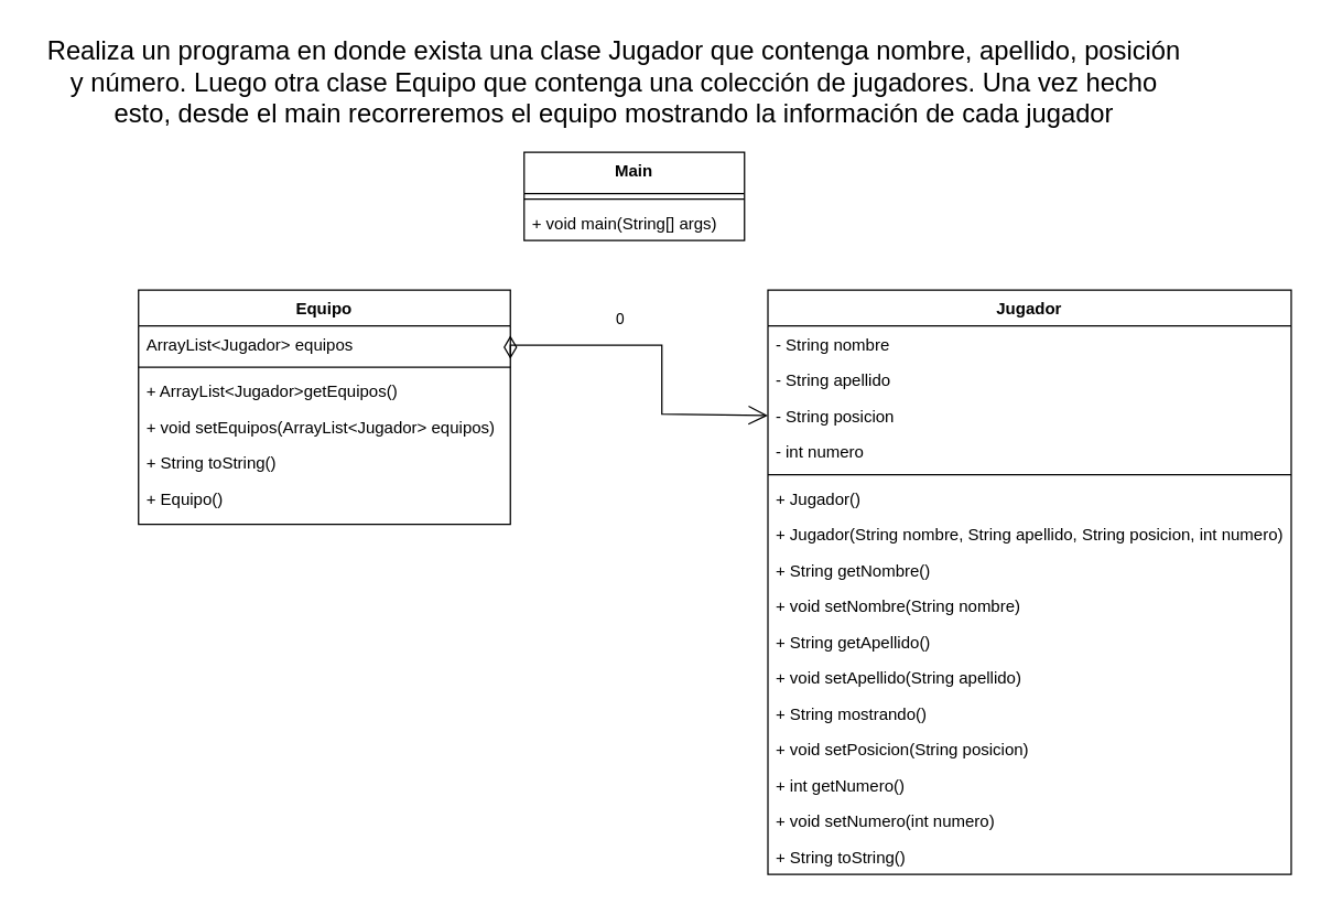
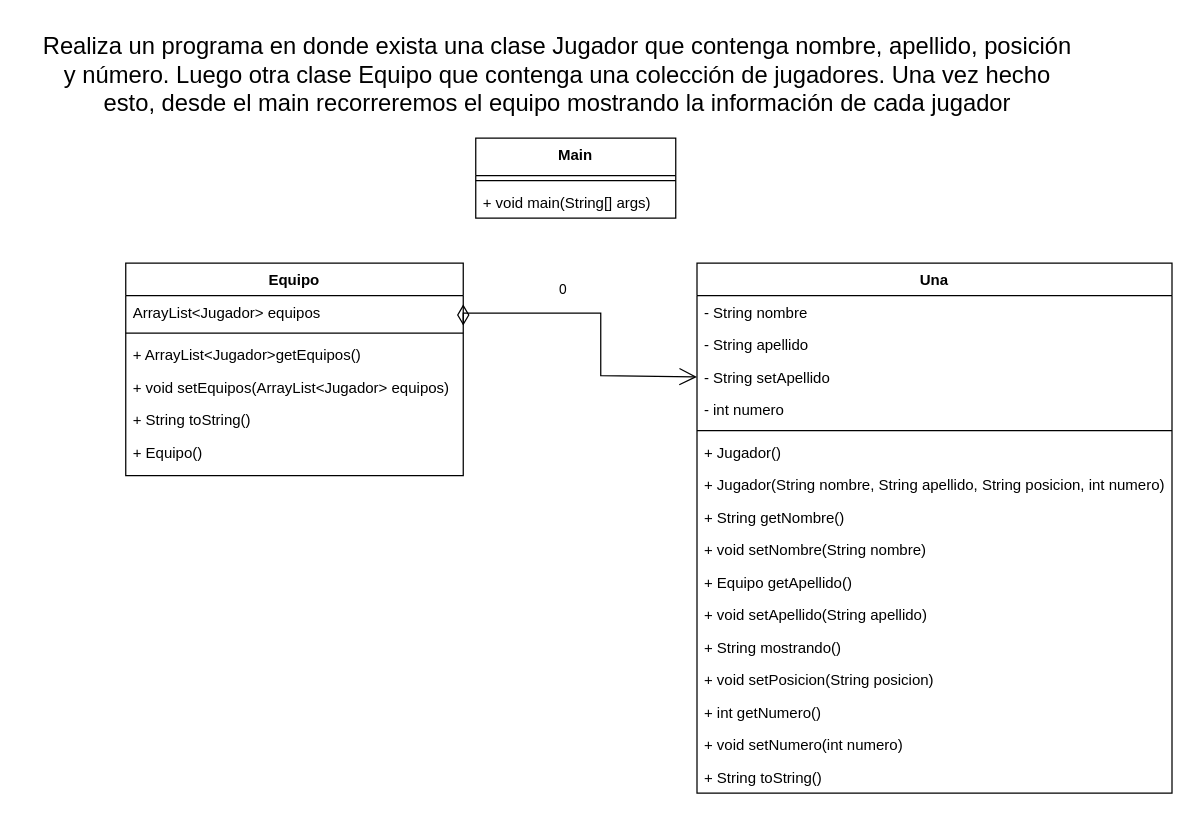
  <mxCell id="0" />
  <mxCell id="1" parent="0" />
  <mxCell id="2" value="Equipo" style="swimlane;fontStyle=1;align=center;verticalAlign=top;childLayout=stackLayout;horizontal=1;startSize=26;horizontalStack=0;resizeParent=1;resizeParentMax=0;resizeLast=0;collapsible=1;marginBottom=0;" vertex="1" parent="1"><mxGeometry x="100" y="210" width="270" height="170" as="geometry"><mxRectangle x="190" y="-470" width="80" height="30" as="alternateBounds" /></mxGeometry></mxCell>
  <mxCell id="3" value="ArrayList&lt;Jugador&gt; equipos" style="text;strokeColor=none;fillColor=none;align=left;verticalAlign=top;spacingLeft=4;spacingRight=4;overflow=hidden;rotatable=0;points=[[0,0.5,0,0,0],[0.83,0.73,0,0,0]];portConstraint=eastwest;" vertex="1" parent="2"><mxGeometry y="26" width="270" height="26" as="geometry" /></mxCell>
  <mxCell id="4" value="" style="line;strokeWidth=1;fillColor=none;align=left;verticalAlign=middle;spacingTop=-1;spacingLeft=3;spacingRight=3;rotatable=0;labelPosition=right;points=[];portConstraint=eastwest;strokeColor=inherit;" vertex="1" parent="2"><mxGeometry y="52" width="270" height="8" as="geometry" /></mxCell>
  <mxCell id="5" value="+ ArrayList&lt;Jugador&gt;getEquipos()" style="text;strokeColor=none;fillColor=none;align=left;verticalAlign=top;spacingLeft=4;spacingRight=4;overflow=hidden;rotatable=0;points=[[0,0.5],[1,0.5]];portConstraint=eastwest;" vertex="1" parent="2"><mxGeometry y="60" width="270" height="26" as="geometry" /></mxCell>
  <mxCell id="6" value="+ void setEquipos(ArrayList&lt;Jugador&gt; equipos)" style="text;strokeColor=none;fillColor=none;align=left;verticalAlign=top;spacingLeft=4;spacingRight=4;overflow=hidden;rotatable=0;points=[[0,0.5],[1,0.5]];portConstraint=eastwest;" vertex="1" parent="2"><mxGeometry y="86" width="270" height="26" as="geometry" /></mxCell>
  <mxCell id="7" value="+ String toString()" style="text;strokeColor=none;fillColor=none;align=left;verticalAlign=top;spacingLeft=4;spacingRight=4;overflow=hidden;rotatable=0;points=[[0,0.5],[1,0.5]];portConstraint=eastwest;" vertex="1" parent="2"><mxGeometry y="112" width="270" height="26" as="geometry" /></mxCell>
  <mxCell id="8" value="+ Equipo()&#10;" style="text;strokeColor=none;fillColor=none;align=left;verticalAlign=top;spacingLeft=4;spacingRight=4;overflow=hidden;rotatable=0;points=[[0,0.5],[1,0.5]];portConstraint=eastwest;" vertex="1" parent="2"><mxGeometry y="138" width="270" height="32" as="geometry" /></mxCell>
- <mxCell id="9" value="Jugador" style="swimlane;fontStyle=1;align=center;verticalAlign=top;childLayout=stackLayout;horizontal=1;startSize=26;horizontalStack=0;resizeParent=1;resizeParentMax=0;resizeLast=0;collapsible=1;marginBottom=0;" vertex="1" parent="1"><mxGeometry x="557" y="210" width="380" height="424" as="geometry" /></mxCell>
+ <mxCell id="9" value="Una" style="swimlane;fontStyle=1;align=center;verticalAlign=top;childLayout=stackLayout;horizontal=1;startSize=26;horizontalStack=0;resizeParent=1;resizeParentMax=0;resizeLast=0;collapsible=1;marginBottom=0;" vertex="1" parent="1"><mxGeometry x="557" y="210" width="380" height="424" as="geometry" /></mxCell>
  <mxCell id="10" value="- String nombre" style="text;strokeColor=none;fillColor=none;align=left;verticalAlign=top;spacingLeft=4;spacingRight=4;overflow=hidden;rotatable=0;points=[[0,0.5],[1,0.5]];portConstraint=eastwest;" vertex="1" parent="9"><mxGeometry y="26" width="380" height="26" as="geometry" /></mxCell>
  <mxCell id="11" value="- String apellido" style="text;strokeColor=none;fillColor=none;align=left;verticalAlign=top;spacingLeft=4;spacingRight=4;overflow=hidden;rotatable=0;points=[[0,0.5],[1,0.5]];portConstraint=eastwest;" vertex="1" parent="9"><mxGeometry y="52" width="380" height="26" as="geometry" /></mxCell>
- <mxCell id="12" value="- String posicion" style="text;strokeColor=none;fillColor=none;align=left;verticalAlign=top;spacingLeft=4;spacingRight=4;overflow=hidden;rotatable=0;points=[[0,0.5],[1,0.5]];portConstraint=eastwest;" vertex="1" parent="9"><mxGeometry y="78" width="380" height="26" as="geometry" /></mxCell>
+ <mxCell id="12" value="- String setApellido" style="text;strokeColor=none;fillColor=none;align=left;verticalAlign=top;spacingLeft=4;spacingRight=4;overflow=hidden;rotatable=0;points=[[0,0.5],[1,0.5]];portConstraint=eastwest;" vertex="1" parent="9"><mxGeometry y="78" width="380" height="26" as="geometry" /></mxCell>
  <mxCell id="13" value="- int numero" style="text;strokeColor=none;fillColor=none;align=left;verticalAlign=top;spacingLeft=4;spacingRight=4;overflow=hidden;rotatable=0;points=[[0,0.5],[1,0.5]];portConstraint=eastwest;" vertex="1" parent="9"><mxGeometry y="104" width="380" height="26" as="geometry" /></mxCell>
  <mxCell id="14" value="" style="line;strokeWidth=1;fillColor=none;align=left;verticalAlign=middle;spacingTop=-1;spacingLeft=3;spacingRight=3;rotatable=0;labelPosition=right;points=[];portConstraint=eastwest;strokeColor=inherit;" vertex="1" parent="9"><mxGeometry y="130" width="380" height="8" as="geometry" /></mxCell>
  <mxCell id="15" value="+ Jugador()" style="text;strokeColor=none;fillColor=none;align=left;verticalAlign=top;spacingLeft=4;spacingRight=4;overflow=hidden;rotatable=0;points=[[0,0.5],[1,0.5]];portConstraint=eastwest;" vertex="1" parent="9"><mxGeometry y="138" width="380" height="26" as="geometry" /></mxCell>
  <mxCell id="16" value="+ Jugador(String nombre, String apellido, String posicion, int numero)" style="text;strokeColor=none;fillColor=none;align=left;verticalAlign=top;spacingLeft=4;spacingRight=4;overflow=hidden;rotatable=0;points=[[0,0.5],[1,0.5]];portConstraint=eastwest;" vertex="1" parent="9"><mxGeometry y="164" width="380" height="26" as="geometry" /></mxCell>
  <mxCell id="17" value="+ String getNombre()" style="text;strokeColor=none;fillColor=none;align=left;verticalAlign=top;spacingLeft=4;spacingRight=4;overflow=hidden;rotatable=0;points=[[0,0.5],[1,0.5]];portConstraint=eastwest;" vertex="1" parent="9"><mxGeometry y="190" width="380" height="26" as="geometry" /></mxCell>
  <mxCell id="18" value="+ void setNombre(String nombre)" style="text;strokeColor=none;fillColor=none;align=left;verticalAlign=top;spacingLeft=4;spacingRight=4;overflow=hidden;rotatable=0;points=[[0,0.5],[1,0.5]];portConstraint=eastwest;" vertex="1" parent="9"><mxGeometry y="216" width="380" height="26" as="geometry" /></mxCell>
- <mxCell id="19" value="+ String getApellido()" style="text;strokeColor=none;fillColor=none;align=left;verticalAlign=top;spacingLeft=4;spacingRight=4;overflow=hidden;rotatable=0;points=[[0,0.5],[1,0.5]];portConstraint=eastwest;" vertex="1" parent="9"><mxGeometry y="242" width="380" height="26" as="geometry" /></mxCell>
+ <mxCell id="19" value="+ Equipo getApellido()" style="text;strokeColor=none;fillColor=none;align=left;verticalAlign=top;spacingLeft=4;spacingRight=4;overflow=hidden;rotatable=0;points=[[0,0.5],[1,0.5]];portConstraint=eastwest;" vertex="1" parent="9"><mxGeometry y="242" width="380" height="26" as="geometry" /></mxCell>
  <mxCell id="20" value="+ void setApellido(String apellido)" style="text;strokeColor=none;fillColor=none;align=left;verticalAlign=top;spacingLeft=4;spacingRight=4;overflow=hidden;rotatable=0;points=[[0,0.5],[1,0.5]];portConstraint=eastwest;" vertex="1" parent="9"><mxGeometry y="268" width="380" height="26" as="geometry" /></mxCell>
  <mxCell id="21" value="+ String mostrando()" style="text;strokeColor=none;fillColor=none;align=left;verticalAlign=top;spacingLeft=4;spacingRight=4;overflow=hidden;rotatable=0;points=[[0,0.5],[1,0.5]];portConstraint=eastwest;" vertex="1" parent="9"><mxGeometry y="294" width="380" height="26" as="geometry" /></mxCell>
  <mxCell id="22" value="+ void setPosicion(String posicion)" style="text;strokeColor=none;fillColor=none;align=left;verticalAlign=top;spacingLeft=4;spacingRight=4;overflow=hidden;rotatable=0;points=[[0,0.5],[1,0.5]];portConstraint=eastwest;" vertex="1" parent="9"><mxGeometry y="320" width="380" height="26" as="geometry" /></mxCell>
  <mxCell id="23" value="+ int getNumero()" style="text;strokeColor=none;fillColor=none;align=left;verticalAlign=top;spacingLeft=4;spacingRight=4;overflow=hidden;rotatable=0;points=[[0,0.5],[1,0.5]];portConstraint=eastwest;" vertex="1" parent="9"><mxGeometry y="346" width="380" height="26" as="geometry" /></mxCell>
  <mxCell id="24" value="+ void setNumero(int numero)" style="text;strokeColor=none;fillColor=none;align=left;verticalAlign=top;spacingLeft=4;spacingRight=4;overflow=hidden;rotatable=0;points=[[0,0.5],[1,0.5]];portConstraint=eastwest;" vertex="1" parent="9"><mxGeometry y="372" width="380" height="26" as="geometry" /></mxCell>
  <mxCell id="25" value="+ String toString()" style="text;strokeColor=none;fillColor=none;align=left;verticalAlign=top;spacingLeft=4;spacingRight=4;overflow=hidden;rotatable=0;points=[[0,0.5],[1,0.5]];portConstraint=eastwest;" vertex="1" parent="9"><mxGeometry y="398" width="380" height="26" as="geometry" /></mxCell>
  <mxCell id="26" value="Main" style="swimlane;fontStyle=1;align=center;verticalAlign=top;childLayout=stackLayout;horizontal=1;startSize=30;horizontalStack=0;resizeParent=1;resizeParentMax=0;resizeLast=0;collapsible=1;marginBottom=0;" vertex="1" parent="1"><mxGeometry x="380" y="110" width="160" height="64" as="geometry" /></mxCell>
  <mxCell id="27" value="" style="line;strokeWidth=1;fillColor=none;align=left;verticalAlign=middle;spacingTop=-1;spacingLeft=3;spacingRight=3;rotatable=0;labelPosition=right;points=[];portConstraint=eastwest;strokeColor=inherit;" vertex="1" parent="26"><mxGeometry y="30" width="160" height="8" as="geometry" /></mxCell>
  <mxCell id="28" value="+ void main(String[] args)" style="text;strokeColor=none;fillColor=none;align=left;verticalAlign=top;spacingLeft=4;spacingRight=4;overflow=hidden;rotatable=0;points=[[0,0.5],[1,0.5]];portConstraint=eastwest;" vertex="1" parent="26"><mxGeometry y="38" width="160" height="26" as="geometry" /></mxCell>
  <mxCell id="29" value="0" style="endArrow=open;html=1;endSize=12;startArrow=diamondThin;startSize=14;startFill=0;edgeStyle=orthogonalEdgeStyle;align=left;verticalAlign=bottom;rounded=0;entryX=0;entryY=0.5;entryDx=0;entryDy=0;exitX=1;exitY=0.269;exitDx=0;exitDy=0;exitPerimeter=0;" edge="1" parent="1" source="3" target="12"><mxGeometry x="-0.325" y="10" relative="1" as="geometry"><mxPoint x="370" y="250" as="sourcePoint" /><mxPoint x="520" y="300" as="targetPoint" /><Array as="points"><mxPoint x="370" y="250" /><mxPoint x="480" y="250" /><mxPoint x="480" y="300" /></Array><mxPoint as="offset" /></mxGeometry></mxCell>
  <mxCell id="30" value="&lt;div style=&quot;font-size: 19px;&quot;&gt;Realiza un programa en donde exista una clase Jugador que contenga nombre, apellido, posición&lt;/div&gt;&lt;div style=&quot;font-size: 19px;&quot;&gt;y número. Luego otra clase Equipo que contenga una colección de jugadores. Una vez hecho&lt;/div&gt;&lt;div style=&quot;font-size: 19px;&quot;&gt;esto, desde el main recorreremos el equipo mostrando la información de cada jugador&lt;/div&gt;" style="text;html=1;align=center;verticalAlign=middle;resizable=0;points=[];autosize=1;strokeColor=none;fillColor=none;fontSize=19;" vertex="1" parent="1"><mxGeometry x="20" y="20" width="850" height="80" as="geometry" /></mxCell>
